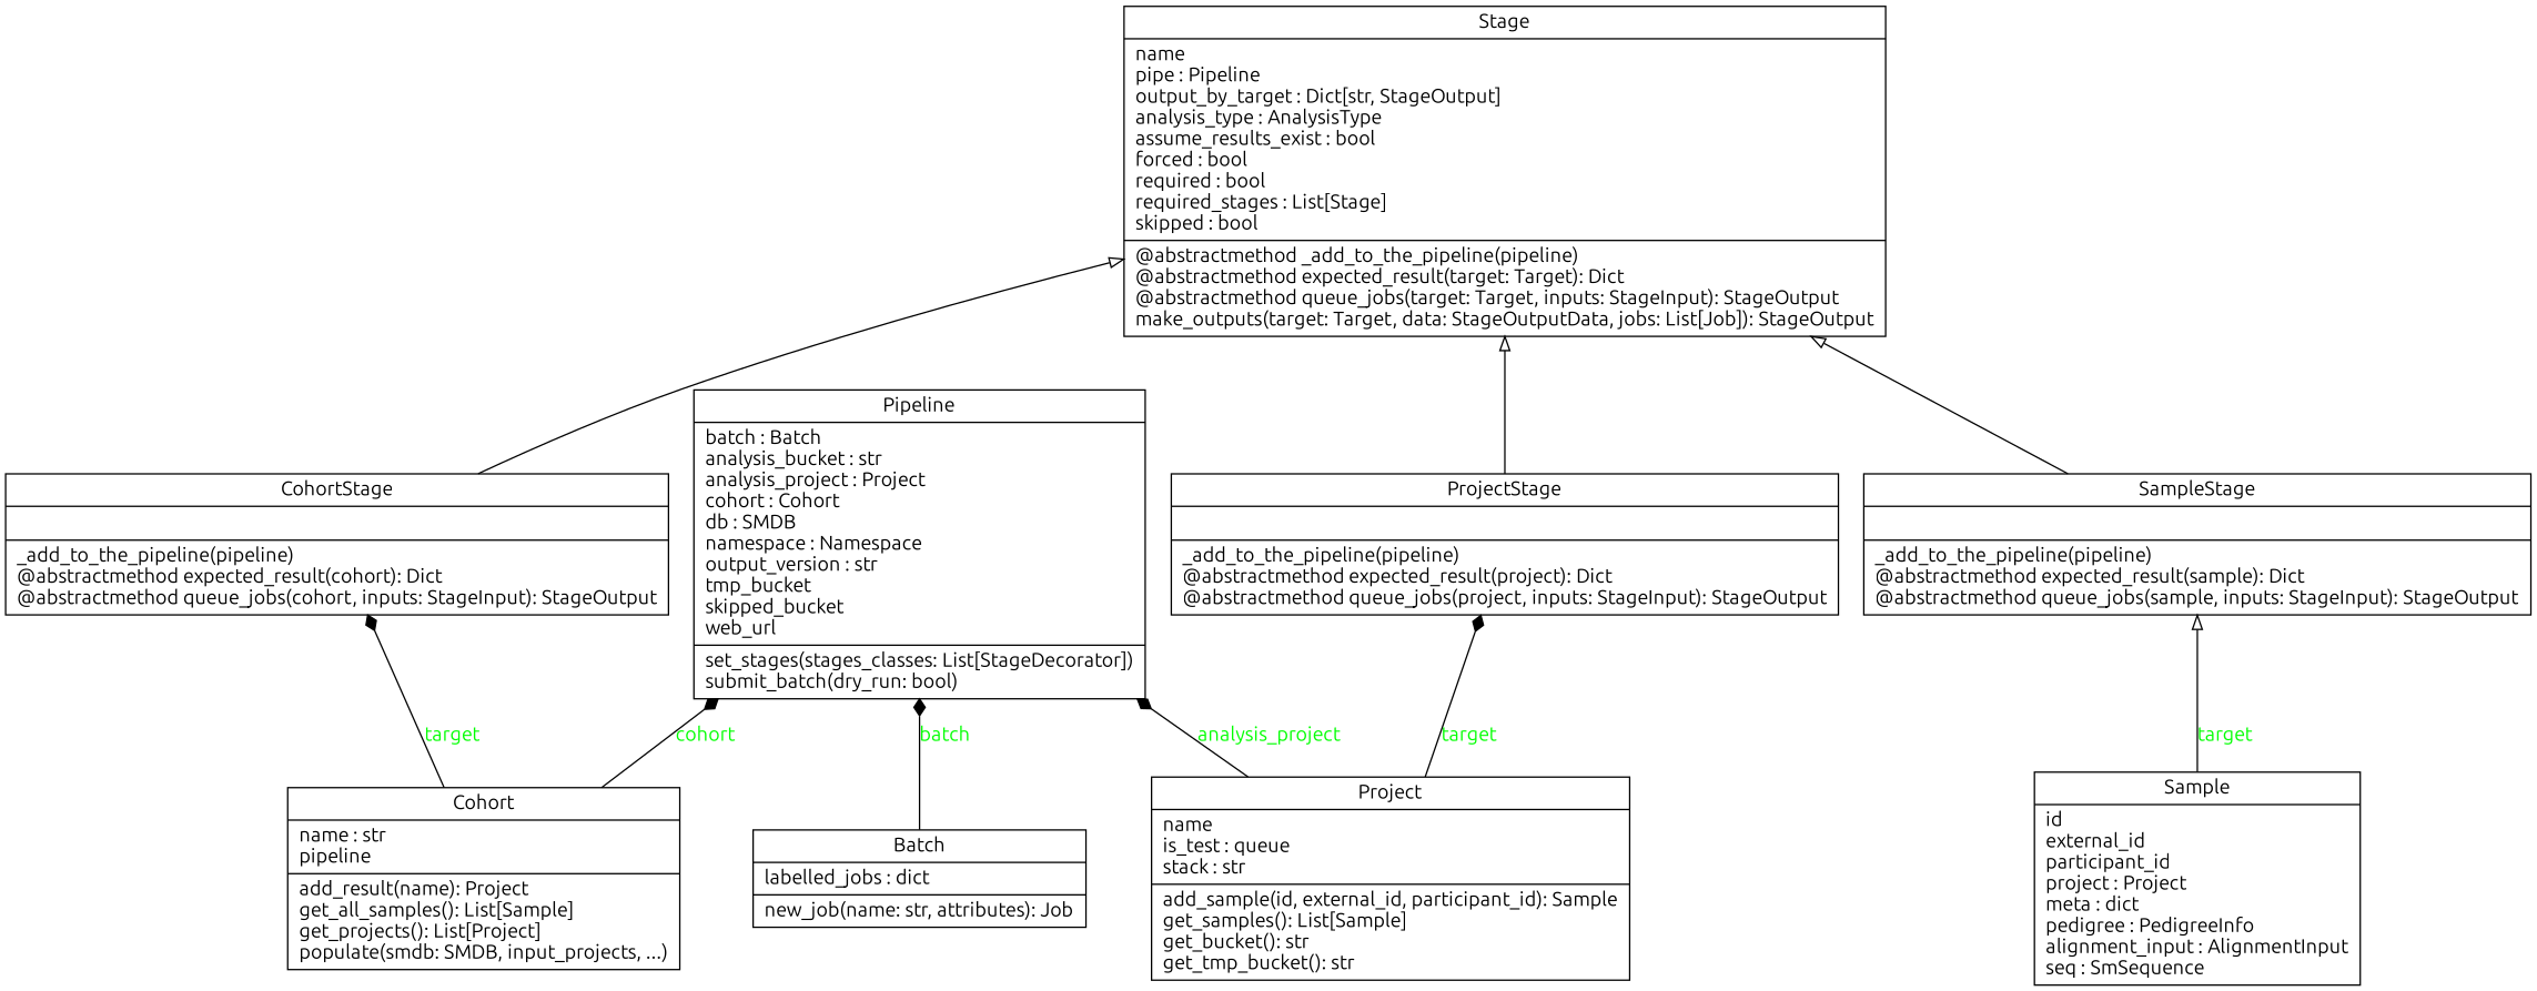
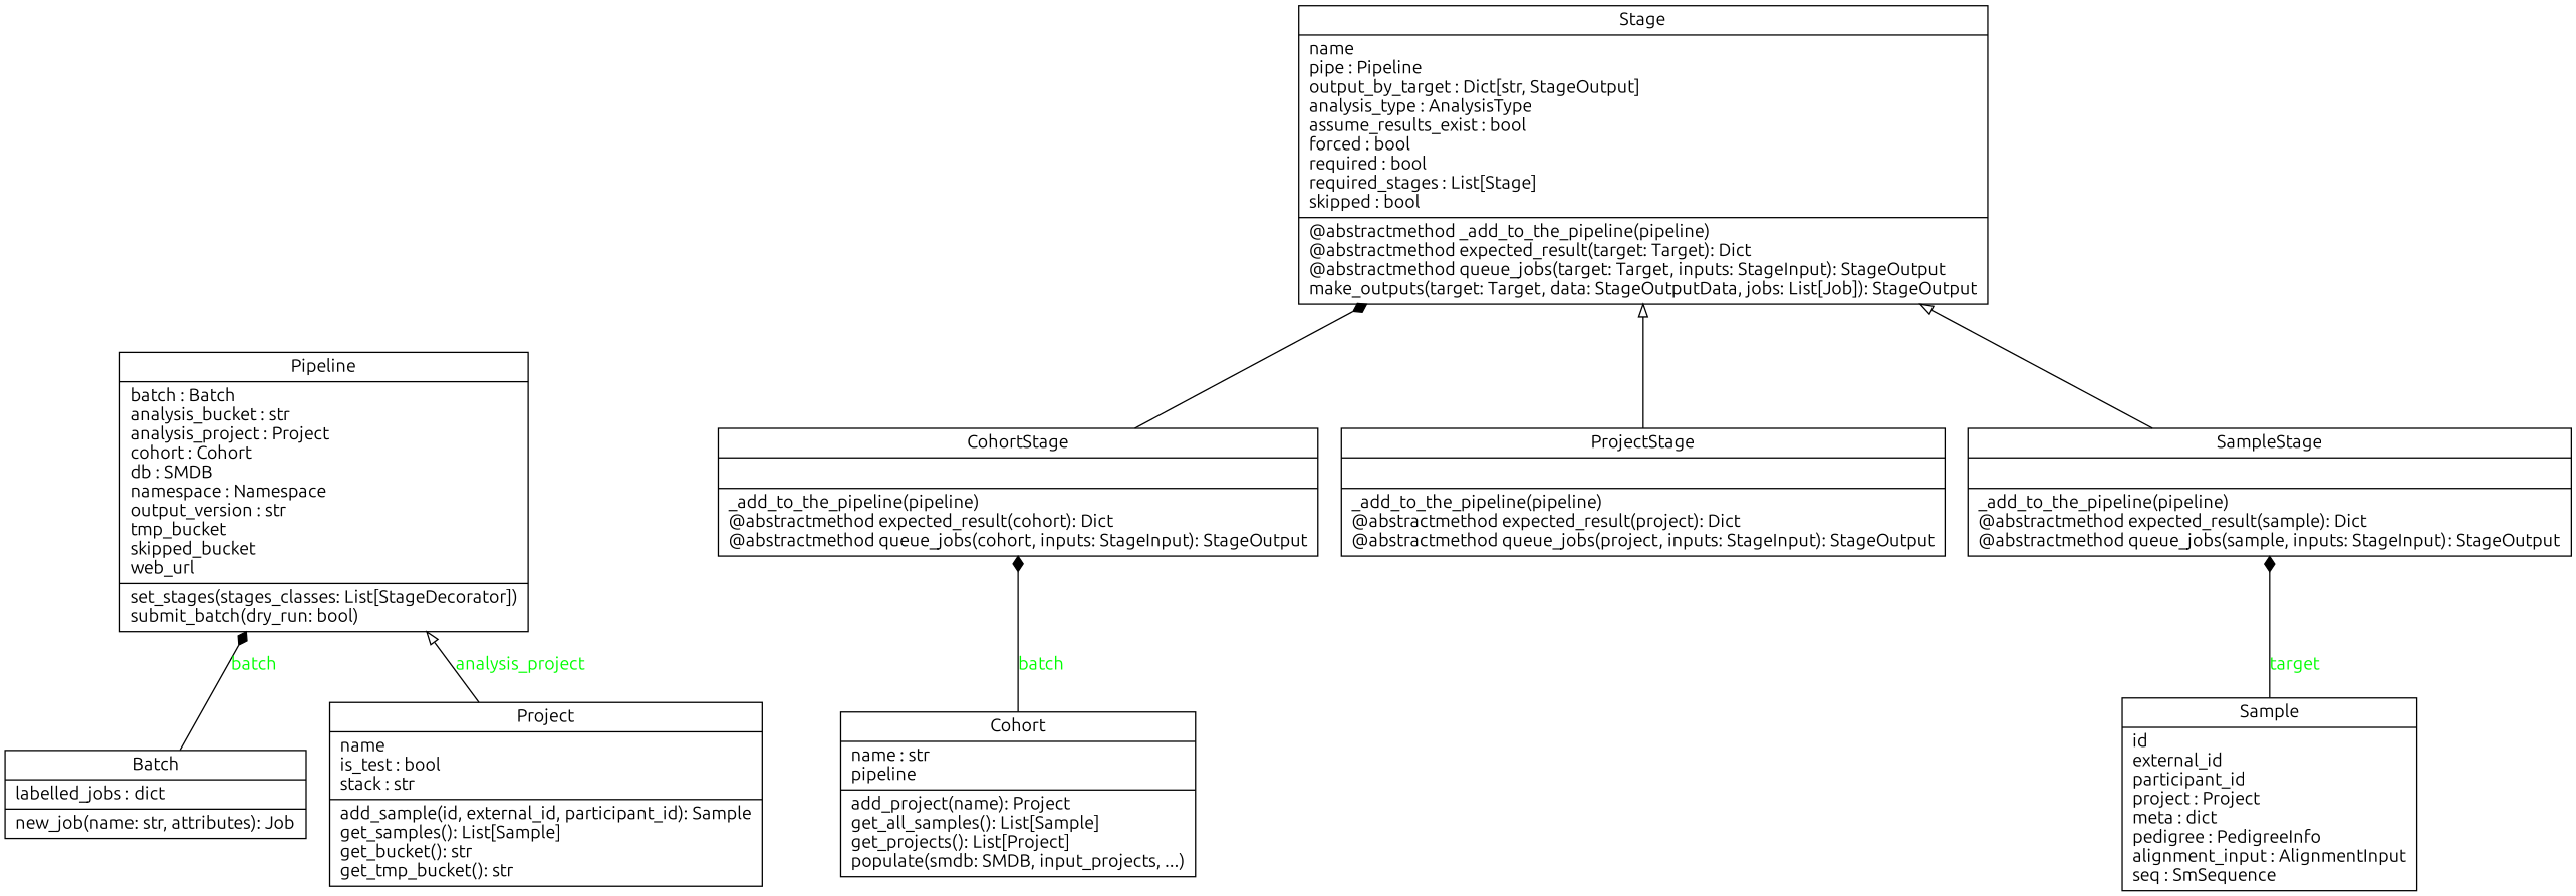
  digraph {
    fontname=Ubuntu
    rankdir=BT
    node [color=black fontcolor=black fontname=Ubuntu shape=record style=solid]
    edge [arrowhead=diamond arrowtail=none fontcolor=green fontname=Ubuntu style=solid]
    n1 [label="{Batch|labelled_jobs : dict\l|new_job(name: str, attributes): Job\l}"]
    n2 [label="{Pipeline|batch : Batch\lanalysis_bucket : str\lanalysis_project : Project\lcohort : Cohort\ldb : SMDB\lnamespace : Namespace\loutput_version : str\ltmp_bucket\lskipped_bucket\lweb_url\l|set_stages(stages_classes: List[StageDecorator])\lsubmit_batch(dry_run: bool)\l}"]
-   n3 [label="{Cohort|name : str\lpipeline\l|add_result(name): Project\lget_all_samples(): List[Sample]\lget_projects(): List[Project]\lpopulate(smdb: SMDB, input_projects, ...)\l}"]
+   n3 [label="{Cohort|name : str\lpipeline\l|add_project(name): Project\lget_all_samples(): List[Sample]\lget_projects(): List[Project]\lpopulate(smdb: SMDB, input_projects, ...)\l}"]
    n4 [label="{CohortStage|\l|_add_to_the_pipeline(pipeline)\l@abstractmethod expected_result(cohort): Dict\l@abstractmethod queue_jobs(cohort, inputs: StageInput): StageOutput\l}"]
    n5 [label="{Stage|name\lpipe : Pipeline\loutput_by_target : Dict[str, StageOutput]\lanalysis_type : AnalysisType\lassume_results_exist : bool\lforced : bool\lrequired : bool\lrequired_stages : List[Stage]\lskipped : bool\l|@abstractmethod _add_to_the_pipeline(pipeline)\l@abstractmethod expected_result(target: Target): Dict\l@abstractmethod queue_jobs(target: Target, inputs: StageInput): StageOutput\lmake_outputs(target: Target, data: StageOutputData, jobs: List[Job]): StageOutput\l}"]
-   n6 [label="{Project|name\lis_test : queue\lstack : str\l|add_sample(id, external_id, participant_id): Sample\lget_samples(): List[Sample]\lget_bucket(): str\lget_tmp_bucket(): str\l}"]
+   n6 [label="{Project|name\lis_test : bool\lstack : str\l|add_sample(id, external_id, participant_id): Sample\lget_samples(): List[Sample]\lget_bucket(): str\lget_tmp_bucket(): str\l}"]
    n7 [label="{ProjectStage|\l|_add_to_the_pipeline(pipeline)\l@abstractmethod expected_result(project): Dict\l@abstractmethod queue_jobs(project, inputs: StageInput): StageOutput\l}"]
    n8 [label="{Sample|id\lexternal_id\lparticipant_id\lproject : Project\lmeta : dict\lpedigree : PedigreeInfo\lalignment_input : AlignmentInput\lseq : SmSequence\l}"]
    n9 [label="{SampleStage|\l|_add_to_the_pipeline(pipeline)\l@abstractmethod expected_result(sample): Dict\l@abstractmethod queue_jobs(sample, inputs: StageInput): StageOutput\l}"]
    n1 -> n2 [label=batch]
-   n3 -> n2 [label=cohort]
-   n3 -> n4 [label=target]
-   n4 -> n5 [arrowhead=empty fontcolor="" style=""]
-   n6 -> n2 [label=analysis_project]
-   n6 -> n7 [label=target]
+   n3 -> n4 [label=batch]
+   n4 -> n5 [fontcolor="" style=""]
+   n6 -> n2 [arrowhead=empty label=analysis_project]
    n7 -> n5 [arrowhead=empty fontcolor="" style=""]
-   n8 -> n9 [arrowhead=empty label=target]
+   n8 -> n9 [label=target]
    n9 -> n5 [arrowhead=empty fontcolor="" style=""]
  }
